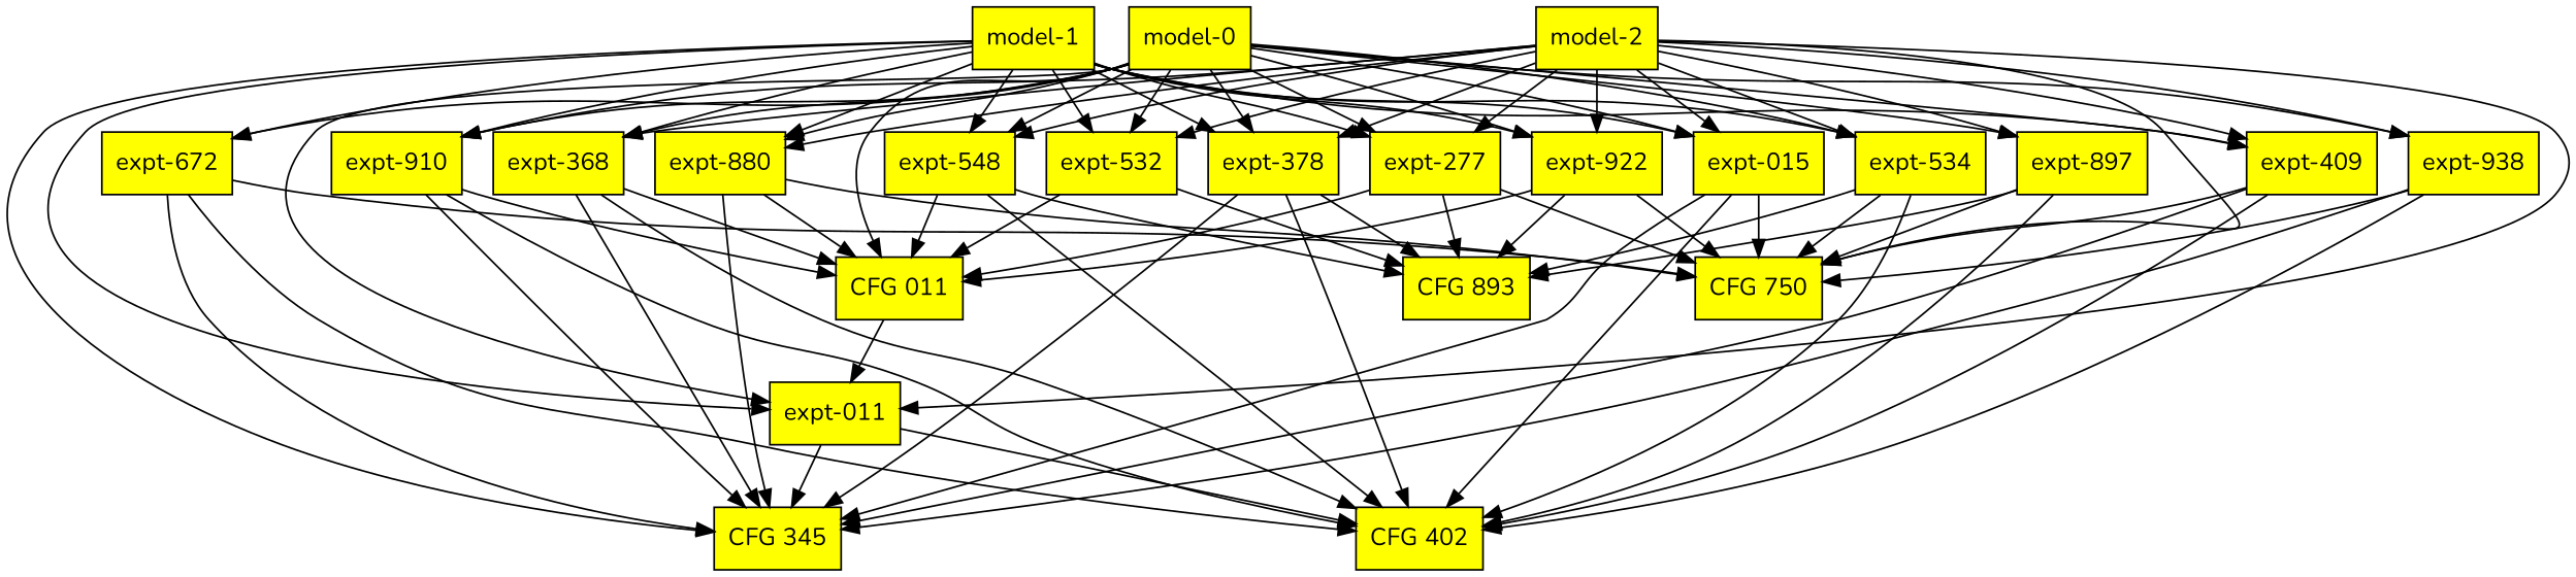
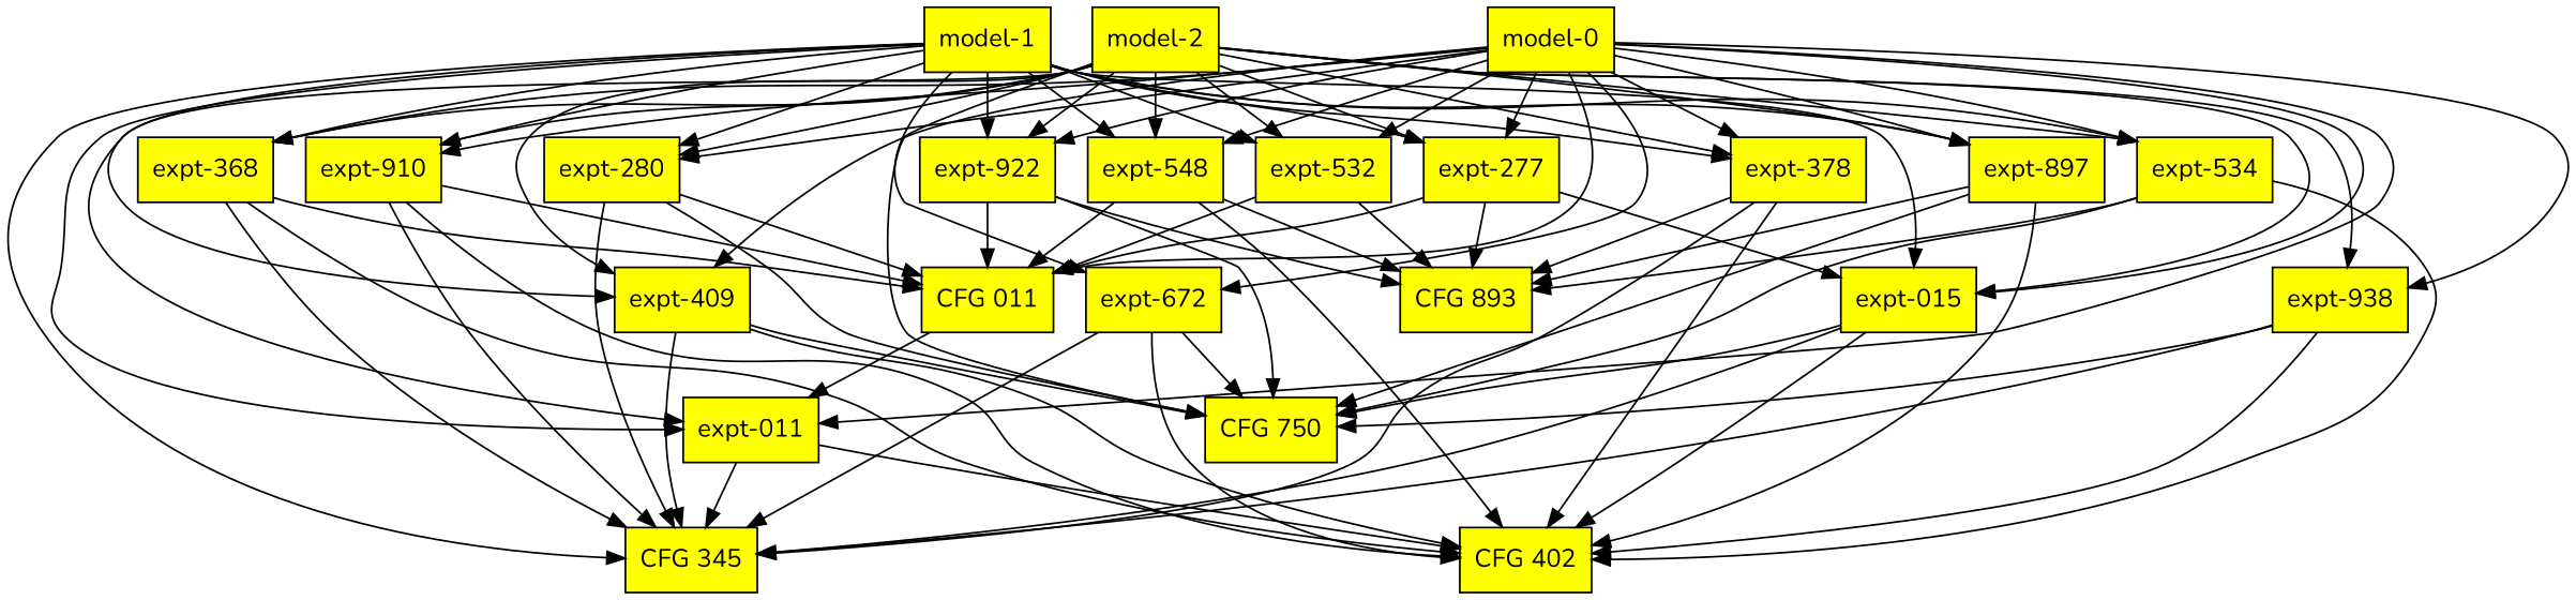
  digraph {
    fontname=Nunito
    node [fillcolor=yellow fontname=Nunito shape=box style=filled]
    edge [fontname=Nunito]
    n1 [label="expt-011"]
    n2 [label="CFG 345"]
    n3 [label="CFG 402"]
    n4 [label="CFG 011"]
    n5 [label="model-2"]
    n6 [label="CFG 750"]
    n7 [label="expt-897"]
    n8 [label="expt-015"]
    n9 [label="expt-534"]
    n10 [label="expt-409"]
    n11 [label="expt-277"]
    n12 [label="expt-922"]
    n13 [label="expt-368"]
-   n14 [label="expt-880"]
+   n14 [label="expt-280"]
    n15 [label="expt-910"]
    n16 [label="expt-378"]
    n17 [label="expt-548"]
    n18 [label="expt-532"]
    n19 [label="expt-938"]
    n20 [label="CFG 893"]
    n21 [label="expt-672"]
    n22 [label="model-1"]
    n23 [label="model-0"]
    n1 -> n2
    n1 -> n3
    n4 -> n1
    n5 -> n1
    n5 -> n6
    n5 -> n7
    n5 -> n8
    n5 -> n9
    n5 -> n10
    n5 -> n11
    n5 -> n12
    n5 -> n13
    n5 -> n14
    n5 -> n15
    n5 -> n16
    n5 -> n17
    n5 -> n18
    n5 -> n19
    n7 -> n3
    n7 -> n6
    n7 -> n20
    n8 -> n2
    n8 -> n3
    n8 -> n6
    n9 -> n3
    n9 -> n6
    n9 -> n20
    n10 -> n2
    n10 -> n3
    n10 -> n6
    n11 -> n4
-   n11 -> n6
+   n11 -> n8
    n11 -> n20
    n12 -> n4
    n12 -> n6
    n12 -> n20
    n13 -> n2
    n13 -> n3
    n13 -> n4
    n14 -> n2
    n14 -> n4
    n14 -> n6
    n15 -> n2
    n15 -> n3
    n15 -> n4
    n16 -> n2
    n16 -> n3
    n16 -> n20
    n17 -> n3
    n17 -> n4
    n17 -> n20
    n18 -> n4
    n18 -> n20
    n19 -> n2
    n19 -> n3
    n19 -> n6
    n21 -> n2
    n21 -> n3
    n21 -> n6
    n22 -> n1
    n22 -> n2
+   n22 -> n7
    n22 -> n8
    n22 -> n9
    n22 -> n10
    n22 -> n11
    n22 -> n12
    n22 -> n13
    n22 -> n14
    n22 -> n15
    n22 -> n16
    n22 -> n17
    n22 -> n18
    n22 -> n21
    n23 -> n1
    n23 -> n4
    n23 -> n7
    n23 -> n8
    n23 -> n9
    n23 -> n10
    n23 -> n11
    n23 -> n12
    n23 -> n13
    n23 -> n14
    n23 -> n15
    n23 -> n16
    n23 -> n17
    n23 -> n18
    n23 -> n19
    n23 -> n21
  }
